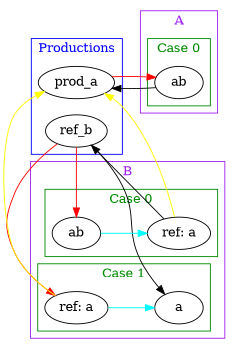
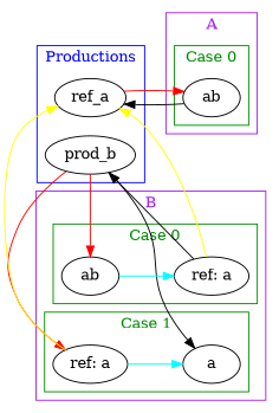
  digraph {
    compound=true
    rankdir=LR
    edge [color=red]
-   n1 [label=prod_a]
-   n2 [label=ref_b]
+   n1 [label=ref_a]
+   n2 [label=prod_b]
    n3 [label=ab]
    n4 [label=ab]
    n5 [label="ref: a"]
    n6 [label="ref: a"]
    n7 [label=a]
    subgraph sub_1 {
      cluster=true
      color=blue
      fontcolor=blue
      label=Productions
      rank=same
      n1
      n2
    }
    subgraph sub_2 {
      cluster=true
      color=purple
      fontcolor=purple
      label=A
      rank=same
      subgraph sub_3 {
        cluster=true
        color=green4
        fontcolor=green4
        label="Case 0"
        rank=same
        n3
      }
    }
    subgraph sub_4 {
      cluster=true
      color=purple
      fontcolor=purple
      label=B
      rank=same
      subgraph sub_5 {
        cluster=true
        color=green4
        fontcolor=green4
        label="Case 0"
        rank=same
        n4
        n5
      }
      subgraph sub_6 {
        cluster=true
        color=green4
        fontcolor=green4
        label="Case 1"
        rank=same
        n6
        n7
      }
    }
    n1 -> n3
    n2 -> n4
    n2 -> n6
    n2 -> n7 [color=black]
    n3 -> n1 [color=black]
    n4 -> n5 [color=aqua]
    n5 -> n1 [color=yellow]
    n5 -> n2 [color=black]
    n6 -> n1 [color=yellow]
    n6 -> n7 [color=aqua]
  }
